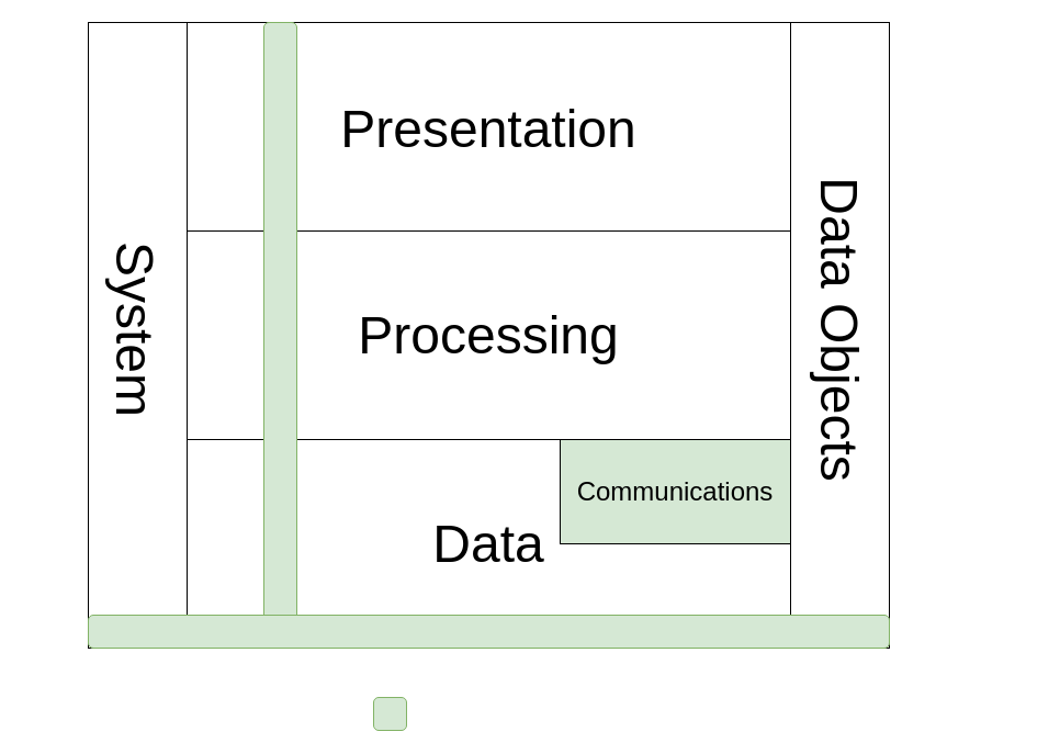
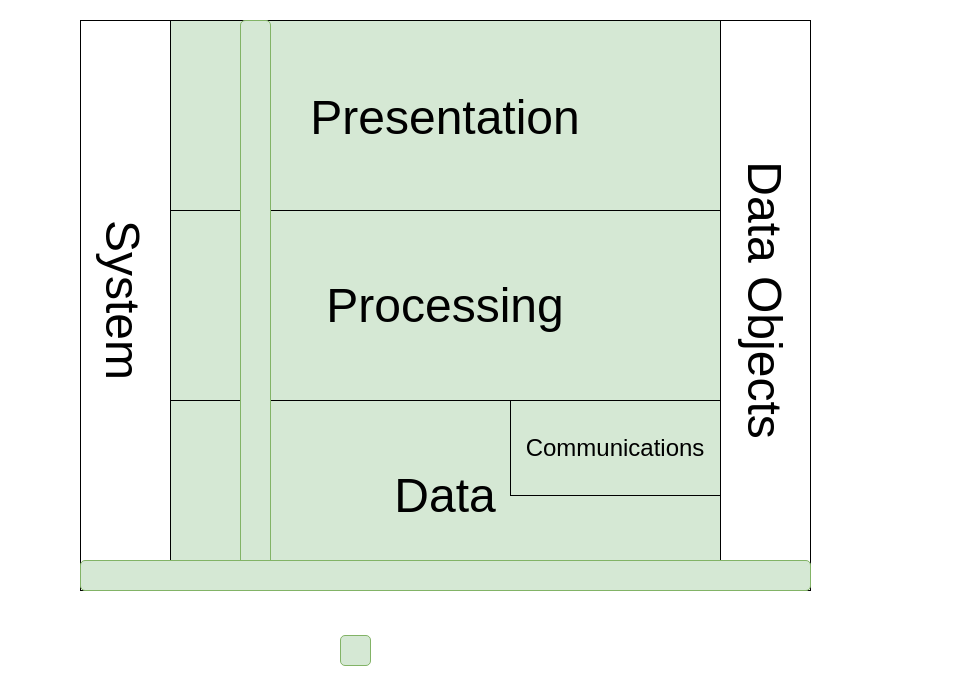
  <mxCell id="0" />
  <mxCell id="1" parent="0" />
  <mxCell id="2" value="" style="whiteSpace=wrap;html=1;aspect=fixed;" parent="1" vertex="1"><mxGeometry x="170" y="20" width="570" height="570" as="geometry" /></mxCell>
  <mxCell id="3" value="" style="rounded=0;whiteSpace=wrap;html=1;" parent="1" vertex="1"><mxGeometry x="80" y="20" width="90" height="570" as="geometry" /></mxCell>
  <mxCell id="4" value="" style="rounded=0;whiteSpace=wrap;html=1;" parent="1" vertex="1"><mxGeometry x="720" y="20" width="90" height="570" as="geometry" /></mxCell>
- <mxCell id="5" value="&lt;font style=&quot;font-size: 48px&quot;&gt;Presentation&lt;/font&gt;" style="rounded=0;whiteSpace=wrap;html=1;fontSize=54;" parent="1" vertex="1"><mxGeometry x="170" y="20" width="550" height="190" as="geometry" /></mxCell>
- <mxCell id="6" value="Processing" style="rounded=0;whiteSpace=wrap;html=1;fontSize=48;" parent="1" vertex="1"><mxGeometry x="170" y="210" width="550" height="190" as="geometry" /></mxCell>
- <mxCell id="7" value="Data" style="rounded=0;whiteSpace=wrap;html=1;fontSize=48;" parent="1" vertex="1"><mxGeometry x="170" y="400" width="550" height="190" as="geometry" /></mxCell>
+ <mxCell id="5" value="&lt;font style=&quot;font-size: 48px&quot;&gt;Presentation&lt;/font&gt;" style="rounded=0;whiteSpace=wrap;html=1;fontSize=54;fillColor=#d5e8d4;" parent="1" vertex="1"><mxGeometry x="170" y="20" width="550" height="190" as="geometry" /></mxCell>
+ <mxCell id="6" value="Processing" style="rounded=0;whiteSpace=wrap;html=1;fontSize=48;fillColor=#d5e8d4;" parent="1" vertex="1"><mxGeometry x="170" y="210" width="550" height="190" as="geometry" /></mxCell>
+ <mxCell id="7" value="Data" style="rounded=0;whiteSpace=wrap;html=1;fontSize=48;fillColor=#d5e8d4;" parent="1" vertex="1"><mxGeometry x="170" y="400" width="550" height="190" as="geometry" /></mxCell>
  <mxCell id="8" value="System" style="text;html=1;strokeColor=none;fillColor=none;align=center;verticalAlign=middle;whiteSpace=wrap;rounded=0;fontSize=48;rotation=90;" parent="1" vertex="1"><mxGeometry x="20" y="290" width="205" height="20" as="geometry" /></mxCell>
  <mxCell id="9" value="Data Objects" style="text;html=1;strokeColor=none;fillColor=none;align=center;verticalAlign=middle;whiteSpace=wrap;rounded=0;fontSize=48;rotation=90;" parent="1" vertex="1"><mxGeometry x="586.25" y="290" width="357.5" height="20" as="geometry" /></mxCell>
  <mxCell id="10" value="" style="shape=ext;rounded=1;whiteSpace=wrap;html=1;fontSize=48;fillColor=#d5e8d4;strokeColor=#82b366;" parent="1" vertex="1"><mxGeometry x="340" y="635" width="30" height="30" as="geometry" /></mxCell>
  <mxCell id="11" value="Communications" style="rounded=0;whiteSpace=wrap;html=1;fontSize=24;fontStyle=0;fillColor=#d5e8d4;" parent="1" vertex="1"><mxGeometry x="510" y="400" width="210" height="95" as="geometry" /></mxCell>
  <mxCell id="12" value="" style="shape=ext;rounded=1;whiteSpace=wrap;html=1;fontSize=48;fillColor=#d5e8d4;strokeColor=#82b366;" parent="1" vertex="1"><mxGeometry x="240" y="20" width="30" height="570" as="geometry" /></mxCell>
  <mxCell id="13" value="" style="shape=ext;rounded=1;whiteSpace=wrap;html=1;fontSize=48;fillColor=#d5e8d4;strokeColor=#82b366;" parent="1" vertex="1"><mxGeometry x="80" y="560" width="730" height="30" as="geometry" /></mxCell>
